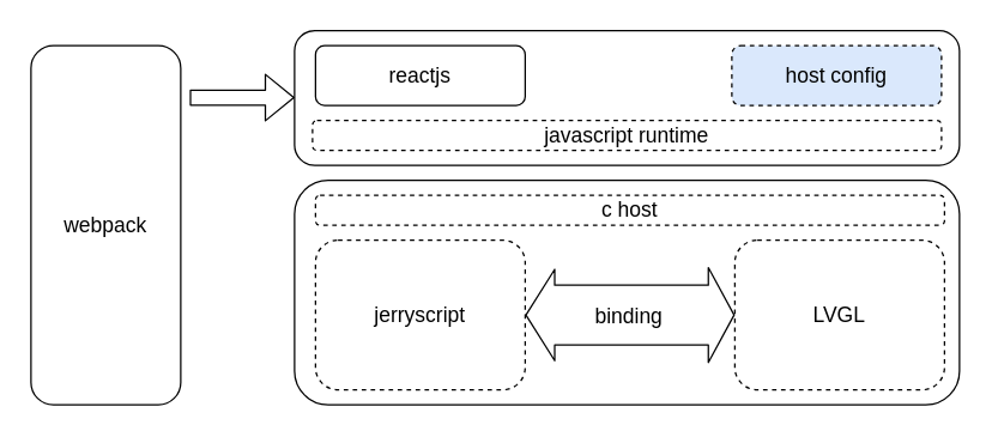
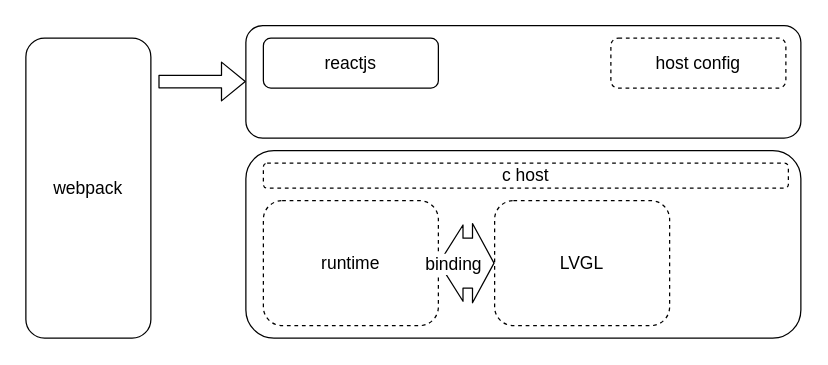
  <mxCell id="0" />
  <mxCell id="1" parent="0" />
  <mxCell id="2" value="" style="whiteSpace=wrap;html=1;rounded=1;" vertex="1" parent="1"><mxGeometry x="196" y="120" width="444" height="150" as="geometry" /></mxCell>
- <mxCell id="3" value="jerryscript" style="whiteSpace=wrap;html=1;rounded=1;fontFamily=Helvetica;fontSize=14;dashed=1;" vertex="1" parent="1"><mxGeometry x="210" y="160" width="140" height="100" as="geometry" /></mxCell>
- <mxCell id="4" value="LVGL" style="whiteSpace=wrap;html=1;rounded=1;fontFamily=Helvetica;fontSize=14;dashed=1;" vertex="1" parent="1"><mxGeometry x="490" y="160" width="140" height="100" as="geometry" /></mxCell>
+ <mxCell id="3" value="runtime" style="whiteSpace=wrap;html=1;rounded=1;fontFamily=Helvetica;fontSize=14;dashed=1;" vertex="1" parent="1"><mxGeometry x="210" y="160" width="140" height="100" as="geometry" /></mxCell>
+ <mxCell id="4" value="LVGL" style="whiteSpace=wrap;html=1;rounded=1;fontFamily=Helvetica;fontSize=14;dashed=1;" vertex="1" parent="1"><mxGeometry x="395" y="160" width="140" height="100" as="geometry" /></mxCell>
  <mxCell id="5" value="" style="shape=flexArrow;endArrow=classic;startArrow=classic;html=1;rounded=1;fontFamily=Helvetica;fontSize=14;entryX=0;entryY=0.5;entryDx=0;entryDy=0;exitX=1;exitY=0.5;exitDx=0;exitDy=0;endWidth=22.4;endSize=5.4;width=40;startSize=6.068;sketch=0;shadow=0;fillColor=none;strokeColor=default;" edge="1" parent="1" source="3" target="4"><mxGeometry width="100" height="100" relative="1" as="geometry"><mxPoint x="380" y="250" as="sourcePoint" /><mxPoint x="480" y="150" as="targetPoint" /></mxGeometry></mxCell>
  <mxCell id="6" value="binding" style="edgeLabel;html=1;align=center;verticalAlign=middle;resizable=0;points=[];fontSize=14;fontFamily=Helvetica;" vertex="1" connectable="0" parent="5"><mxGeometry x="0.203" y="2" relative="1" as="geometry"><mxPoint x="-16" y="2" as="offset" /></mxGeometry></mxCell>
  <mxCell id="7" value="c host" style="rounded=1;whiteSpace=wrap;html=1;fontFamily=Helvetica;fontSize=14;dashed=1;" vertex="1" parent="1"><mxGeometry x="210" y="130" width="420" height="20" as="geometry" /></mxCell>
  <mxCell id="8" value="" style="rounded=1;whiteSpace=wrap;html=1;fontFamily=Helvetica;fontSize=14;" vertex="1" parent="1"><mxGeometry x="196" y="20" width="444" height="90" as="geometry" /></mxCell>
  <mxCell id="9" value="" style="shape=flexArrow;endArrow=classic;html=1;shadow=0;sketch=0;fontSize=14;strokeColor=default;fillColor=none;" edge="1" parent="1"><mxGeometry width="50" height="50" relative="1" as="geometry"><mxPoint x="126" y="64.71" as="sourcePoint" /><mxPoint x="196" y="64.71" as="targetPoint" /></mxGeometry></mxCell>
- <mxCell id="10" value="javascript runtime" style="rounded=1;whiteSpace=wrap;html=1;fontFamily=Helvetica;fontSize=14;dashed=1;" vertex="1" parent="1"><mxGeometry x="208" y="80" width="420" height="20" as="geometry" /></mxCell>
  <mxCell id="11" value="reactjs" style="whiteSpace=wrap;html=1;rounded=1;fontFamily=Helvetica;fontSize=14;dashed=0;" vertex="1" parent="1"><mxGeometry x="210" y="30" width="140" height="40" as="geometry" /></mxCell>
- <mxCell id="12" value="host config" style="whiteSpace=wrap;html=1;rounded=1;fontFamily=Helvetica;fontSize=14;dashed=1;fillColor=#dae8fc;" vertex="1" parent="1"><mxGeometry x="488" y="30" width="140" height="40" as="geometry" /></mxCell>
+ <mxCell id="12" value="host config" style="whiteSpace=wrap;html=1;rounded=1;fontFamily=Helvetica;fontSize=14;dashed=1;" vertex="1" parent="1"><mxGeometry x="488" y="30" width="140" height="40" as="geometry" /></mxCell>
  <mxCell id="13" value="webpack" style="rounded=1;whiteSpace=wrap;html=1;fontFamily=Helvetica;fontSize=14;" vertex="1" parent="1"><mxGeometry x="20" y="30" width="100" height="240" as="geometry" /></mxCell>
